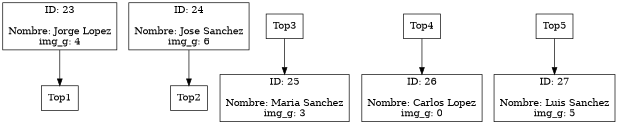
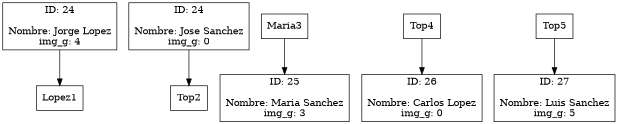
  digraph {
    rankdir=TB
    node [shape=box]
-   n1 [label="ID: 23\n\nNombre: Jorge Lopez\nimg_g: 4"]
-   Top1
-   n3 [label="ID: 24\n\nNombre: Jose Sanchez\nimg_g: 6"]
+   n1 [label="ID: 24\n\nNombre: Jorge Lopez\nimg_g: 4"]
+   Top1 [label=Lopez1]
+   n3 [label="ID: 24\n\nNombre: Jose Sanchez\nimg_g: 0"]
    Top2
    n5 [label="ID: 25\n\nNombre: Maria Sanchez\nimg_g: 3"]
-   Top3
+   Top3 [label=Maria3]
    n7 [label="ID: 26\n\nNombre: Carlos Lopez\nimg_g: 0"]
    Top4
    n9 [label="ID: 27\n\nNombre: Luis Sanchez\nimg_g: 5"]
    Top5
    n1 -> Top1
    n3 -> Top2
    Top3 -> n5
    Top4 -> n7
    Top5 -> n9
  }
